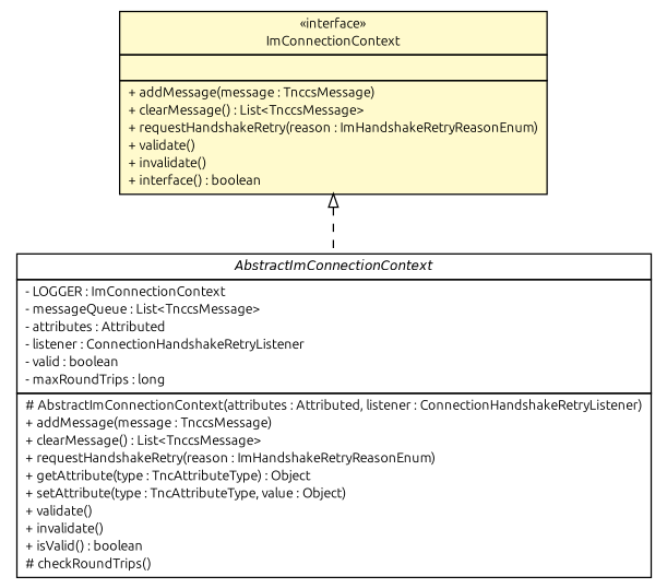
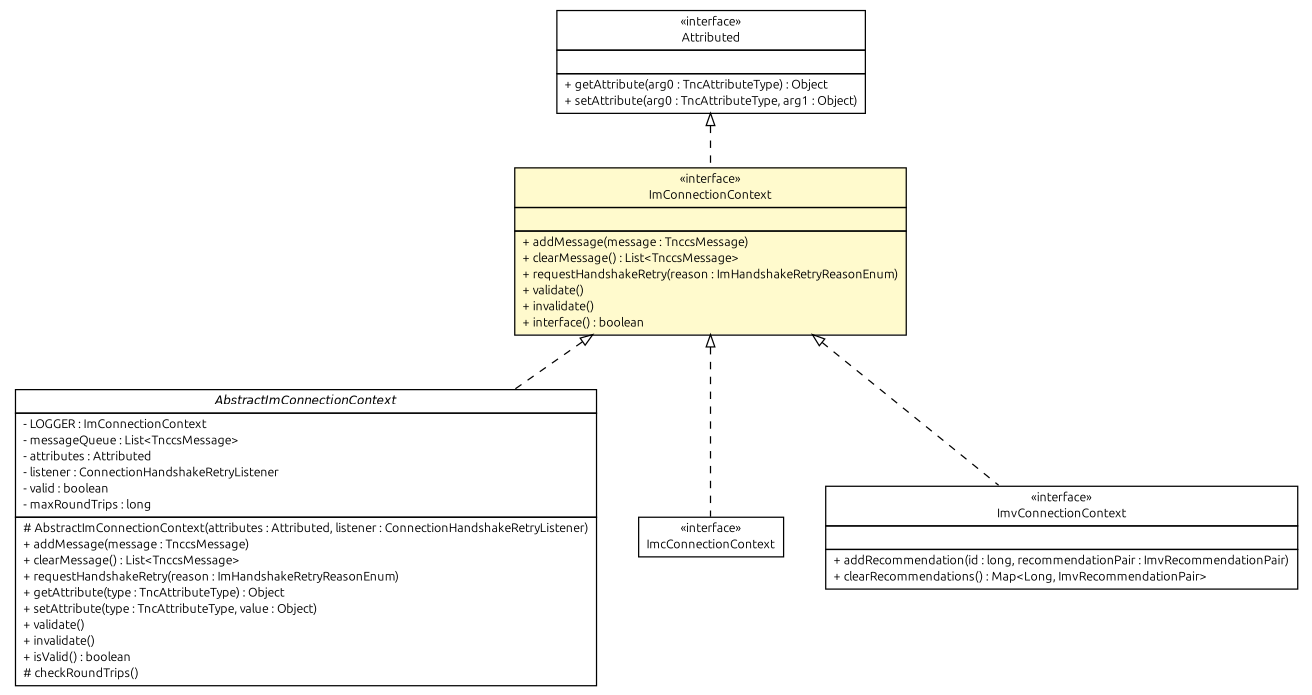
  digraph {
    fontname=Ubuntu
    nodesep=0.25
    ranksep=0.5
    node [fontcolor=black fontname=Ubuntu fontsize=10.0 shape=plaintext]
    edge [arrowtail=empty dir=back fontname=Ubuntu fontsize=10 headport=p labelfontname=Helvetica labelfontsize=10 style=dashed tailport=p]
    n1 [label=<<table title="de.hsbremen.tc.tnc.tnccs.adapter.connection.AbstractImConnectionContext" border="0" cellborder="1" cellspacing="0" cellpadding="2" port="p" href="./AbstractImConnectionContext.html"> 		<tr><td><table border="0" cellspacing="0" cellpadding="1"> <tr><td align="center" balign="center"><font face="Helvetica-Oblique"> AbstractImConnectionContext </font></td></tr> 		</table></td></tr> 		<tr><td><table border="0" cellspacing="0" cellpadding="1"> <tr><td align="left" balign="left"> - LOGGER : ImConnectionContext </td></tr> <tr><td align="left" balign="left"> - messageQueue : List&lt;TnccsMessage&gt; </td></tr> <tr><td align="left" balign="left"> - attributes : Attributed </td></tr> <tr><td align="left" balign="left"> - listener : ConnectionHandshakeRetryListener </td></tr> <tr><td align="left" balign="left"> - valid : boolean </td></tr> <tr><td align="left" balign="left"> - maxRoundTrips : long </td></tr> 		</table></td></tr> 		<tr><td><table border="0" cellspacing="0" cellpadding="1"> <tr><td align="left" balign="left"> # AbstractImConnectionContext(attributes : Attributed, listener : ConnectionHandshakeRetryListener) </td></tr> <tr><td align="left" balign="left"> + addMessage(message : TnccsMessage) </td></tr> <tr><td align="left" balign="left"> + clearMessage() : List&lt;TnccsMessage&gt; </td></tr> <tr><td align="left" balign="left"> + requestHandshakeRetry(reason : ImHandshakeRetryReasonEnum) </td></tr> <tr><td align="left" balign="left"> + getAttribute(type : TncAttributeType) : Object </td></tr> <tr><td align="left" balign="left"> + setAttribute(type : TncAttributeType, value : Object) </td></tr> <tr><td align="left" balign="left"> + validate() </td></tr> <tr><td align="left" balign="left"> + invalidate() </td></tr> <tr><td align="left" balign="left"> + isValid() : boolean </td></tr> <tr><td align="left" balign="left"> # checkRoundTrips() </td></tr> 		</table></td></tr> 		</table>>]
    n2 [label=<<table title="de.hsbremen.tc.tnc.tnccs.adapter.connection.ImConnectionContext" border="0" cellborder="1" cellspacing="0" cellpadding="2" port="p" bgcolor="lemonChiffon" href="./ImConnectionContext.html"> 		<tr><td><table border="0" cellspacing="0" cellpadding="1"> <tr><td align="center" balign="center"> &#171;interface&#187; </td></tr> <tr><td align="center" balign="center"> ImConnectionContext </td></tr> 		</table></td></tr> 		<tr><td><table border="0" cellspacing="0" cellpadding="1"> <tr><td align="left" balign="left">  </td></tr> 		</table></td></tr> 		<tr><td><table border="0" cellspacing="0" cellpadding="1"> <tr><td align="left" balign="left"> + addMessage(message : TnccsMessage) </td></tr> <tr><td align="left" balign="left"> + clearMessage() : List&lt;TnccsMessage&gt; </td></tr> <tr><td align="left" balign="left"> + requestHandshakeRetry(reason : ImHandshakeRetryReasonEnum) </td></tr> <tr><td align="left" balign="left"> + validate() </td></tr> <tr><td align="left" balign="left"> + invalidate() </td></tr> <tr><td align="left" balign="left"> + interface() : boolean </td></tr> 		</table></td></tr> 		</table>>]
+   n3 [label=<<table title="de.hsbremen.tc.tnc.tnccs.adapter.connection.ImcConnectionContext" border="0" cellborder="1" cellspacing="0" cellpadding="2" port="p" href="./ImcConnectionContext.html"> 		<tr><td><table border="0" cellspacing="0" cellpadding="1"> <tr><td align="center" balign="center"> &#171;interface&#187; </td></tr> <tr><td align="center" balign="center"> ImcConnectionContext </td></tr> 		</table></td></tr> 		</table>>]
+   n4 [label=<<table title="de.hsbremen.tc.tnc.tnccs.adapter.connection.ImvConnectionContext" border="0" cellborder="1" cellspacing="0" cellpadding="2" port="p" href="./ImvConnectionContext.html"> 		<tr><td><table border="0" cellspacing="0" cellpadding="1"> <tr><td align="center" balign="center"> &#171;interface&#187; </td></tr> <tr><td align="center" balign="center"> ImvConnectionContext </td></tr> 		</table></td></tr> 		<tr><td><table border="0" cellspacing="0" cellpadding="1"> <tr><td align="left" balign="left">  </td></tr> 		</table></td></tr> 		<tr><td><table border="0" cellspacing="0" cellpadding="1"> <tr><td align="left" balign="left"> + addRecommendation(id : long, recommendationPair : ImvRecommendationPair) </td></tr> <tr><td align="left" balign="left"> + clearRecommendations() : Map&lt;Long, ImvRecommendationPair&gt; </td></tr> 		</table></td></tr> 		</table>>]
+   n5 [label=<<table title="de.hsbremen.tc.tnc.attribute.Attributed" border="0" cellborder="1" cellspacing="0" cellpadding="2" port="p" href="http://java.sun.com/j2se/1.4.2/docs/api/de/hsbremen/tc/tnc/attribute/Attributed.html"> 		<tr><td><table border="0" cellspacing="0" cellpadding="1"> <tr><td align="center" balign="center"> &#171;interface&#187; </td></tr> <tr><td align="center" balign="center"> Attributed </td></tr> 		</table></td></tr> 		<tr><td><table border="0" cellspacing="0" cellpadding="1"> <tr><td align="left" balign="left">  </td></tr> 		</table></td></tr> 		<tr><td><table border="0" cellspacing="0" cellpadding="1"> <tr><td align="left" balign="left"> + getAttribute(arg0 : TncAttributeType) : Object </td></tr> <tr><td align="left" balign="left"> + setAttribute(arg0 : TncAttributeType, arg1 : Object) </td></tr> 		</table></td></tr> 		</table>>]
    n2 -> n1
+   n2 -> n3
+   n2 -> n4
+   n5 -> n2
  }
